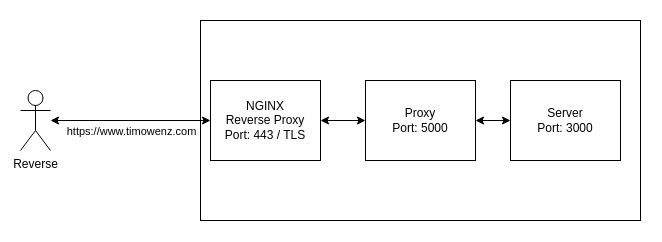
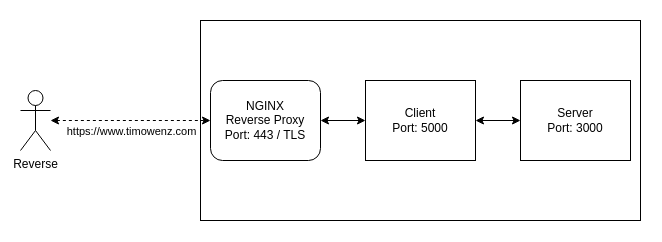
  <mxCell id="0" />
  <mxCell id="1" parent="0" />
  <mxCell id="2" value="" style="group" parent="1" vertex="1" connectable="0"><mxGeometry x="200" y="20" width="440" height="200" as="geometry" /></mxCell>
  <mxCell id="3" value="" style="rounded=0;whiteSpace=wrap;html=1;" parent="2" vertex="1"><mxGeometry width="440" height="200" as="geometry" /></mxCell>
  <mxCell id="4" style="edgeStyle=orthogonalEdgeStyle;rounded=0;orthogonalLoop=1;jettySize=auto;html=1;entryX=0;entryY=0.5;entryDx=0;entryDy=0;startArrow=classic;startFill=1;" parent="2" source="5" target="8" edge="1"><mxGeometry relative="1" as="geometry" /></mxCell>
- <mxCell id="5" value="Proxy&lt;br&gt;Port: 5000" style="html=1;whiteSpace=wrap;" parent="2" vertex="1"><mxGeometry x="165" y="60" width="110" height="80" as="geometry" /></mxCell>
+ <mxCell id="5" value="Client&lt;br&gt;Port: 5000" style="html=1;whiteSpace=wrap;" parent="2" vertex="1"><mxGeometry x="165" y="60" width="110" height="80" as="geometry" /></mxCell>
  <mxCell id="6" style="edgeStyle=orthogonalEdgeStyle;rounded=0;orthogonalLoop=1;jettySize=auto;html=1;entryX=0;entryY=0.5;entryDx=0;entryDy=0;startArrow=classic;startFill=1;" parent="2" source="7" target="5" edge="1"><mxGeometry relative="1" as="geometry" /></mxCell>
- <mxCell id="7" value="NGINX&lt;br&gt;Reverse Proxy&lt;br&gt;Port: 443 / TLS" style="html=1;whiteSpace=wrap;" parent="2" vertex="1"><mxGeometry x="10" y="60" width="110" height="80" as="geometry" /></mxCell>
- <mxCell id="8" value="Server&lt;br&gt;Port: 3000" style="html=1;whiteSpace=wrap;" parent="2" vertex="1"><mxGeometry x="310" y="60" width="110" height="80" as="geometry" /></mxCell>
- <mxCell id="9" style="edgeStyle=orthogonalEdgeStyle;rounded=0;orthogonalLoop=1;jettySize=auto;html=1;entryX=0;entryY=0.5;entryDx=0;entryDy=0;startArrow=classic;startFill=1;" parent="1" source="11" target="7" edge="1"><mxGeometry relative="1" as="geometry" /></mxCell>
+ <mxCell id="7" value="NGINX&lt;br&gt;Reverse Proxy&lt;br&gt;Port: 443 / TLS" style="html=1;whiteSpace=wrap;rounded=1;" parent="2" vertex="1"><mxGeometry x="10" y="60" width="110" height="80" as="geometry" /></mxCell>
+ <mxCell id="8" value="Server&lt;br&gt;Port: 3000" style="html=1;whiteSpace=wrap;" parent="2" vertex="1"><mxGeometry x="320" y="60" width="110" height="80" as="geometry" /></mxCell>
+ <mxCell id="9" style="edgeStyle=orthogonalEdgeStyle;rounded=0;orthogonalLoop=1;jettySize=auto;html=1;entryX=0;entryY=0.5;entryDx=0;entryDy=0;startArrow=classic;startFill=1;dashed=1;" parent="1" source="11" target="7" edge="1"><mxGeometry relative="1" as="geometry" /></mxCell>
  <mxCell id="10" value="https://www.timowenz.com" style="edgeLabel;html=1;align=center;verticalAlign=middle;resizable=0;points=[];" parent="9" vertex="1" connectable="0"><mxGeometry x="-0.391" y="-2" relative="1" as="geometry"><mxPoint x="31" y="8" as="offset" /></mxGeometry></mxCell>
  <mxCell id="11" value="Reverse" style="shape=umlActor;verticalLabelPosition=bottom;verticalAlign=top;html=1;" parent="1" vertex="1"><mxGeometry x="20" y="90" width="30" height="60" as="geometry" /></mxCell>
